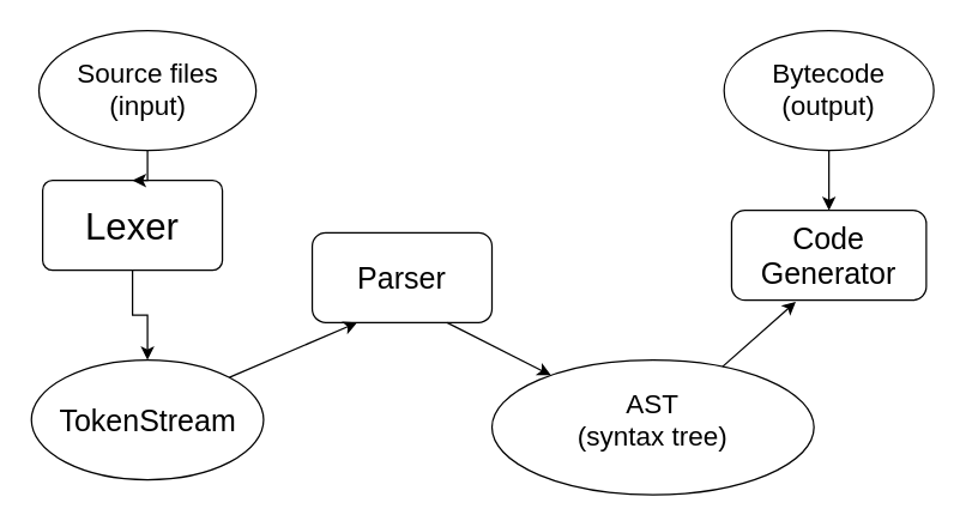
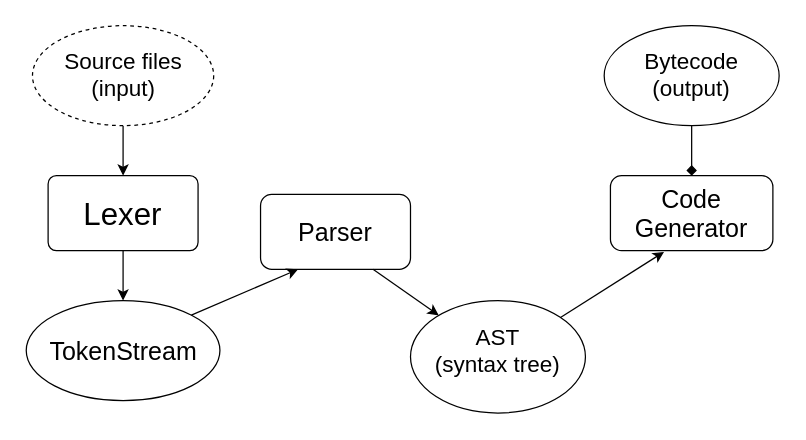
  <mxCell id="0" />
  <mxCell id="1" parent="0" />
  <mxCell id="2" value="&lt;font style=&quot;font-size: 20px;&quot;&gt;Parser&lt;/font&gt;" style="rounded=1;whiteSpace=wrap;html=1;" vertex="1" parent="1"><mxGeometry x="208" y="155" width="120" height="60" as="geometry" /></mxCell>
  <mxCell id="3" style="edgeStyle=orthogonalEdgeStyle;rounded=0;orthogonalLoop=1;jettySize=auto;html=1;entryX=0.5;entryY=0;entryDx=0;entryDy=0;" edge="1" parent="1" source="4" target="6"><mxGeometry relative="1" as="geometry" /></mxCell>
- <mxCell id="4" value="&lt;font style=&quot;font-size: 25px;&quot;&gt;Lexer&lt;/font&gt;" style="rounded=1;whiteSpace=wrap;html=1;arcSize=11;" vertex="1" parent="1"><mxGeometry x="28" y="120" width="120" height="60" as="geometry" /></mxCell>
+ <mxCell id="4" value="&lt;font style=&quot;font-size: 25px;&quot;&gt;Lexer&lt;/font&gt;" style="rounded=1;whiteSpace=wrap;html=1;arcSize=11;" vertex="1" parent="1"><mxGeometry x="38" y="140" width="120" height="60" as="geometry" /></mxCell>
  <mxCell id="5" value="&lt;font style=&quot;font-size: 20px;&quot;&gt;Code Generator&lt;/font&gt;" style="rounded=1;whiteSpace=wrap;html=1;" vertex="1" parent="1"><mxGeometry x="488" y="140" width="130" height="60" as="geometry" /></mxCell>
  <mxCell id="6" value="&lt;font style=&quot;font-size: 20px;&quot;&gt;TokenStream&lt;/font&gt;" style="ellipse;whiteSpace=wrap;html=1;" vertex="1" parent="1"><mxGeometry x="20.5" y="240" width="155" height="80" as="geometry" /></mxCell>
- <mxCell id="7" value="&lt;font style=&quot;font-size: 18px;&quot;&gt;AST&lt;/font&gt;&lt;div style=&quot;font-size: 18px;&quot;&gt;&lt;font style=&quot;font-size: 18px;&quot;&gt;(syntax tree)&lt;/font&gt;&lt;/div&gt;" style="ellipse;whiteSpace=wrap;html=1;spacingTop=-9;" vertex="1" parent="1"><mxGeometry x="328" y="240" width="215" height="90" as="geometry" /></mxCell>
- <mxCell id="8" style="edgeStyle=orthogonalEdgeStyle;rounded=0;orthogonalLoop=1;jettySize=auto;html=1;entryX=0.5;entryY=0;entryDx=0;entryDy=0;" edge="1" parent="1" source="9" target="5"><mxGeometry relative="1" as="geometry" /></mxCell>
+ <mxCell id="7" value="&lt;font style=&quot;font-size: 18px;&quot;&gt;AST&lt;/font&gt;&lt;div style=&quot;font-size: 18px;&quot;&gt;&lt;font style=&quot;font-size: 18px;&quot;&gt;(syntax tree)&lt;/font&gt;&lt;/div&gt;" style="ellipse;whiteSpace=wrap;html=1;spacingTop=-9;" vertex="1" parent="1"><mxGeometry x="328" y="240" width="140" height="90" as="geometry" /></mxCell>
+ <mxCell id="8" style="edgeStyle=orthogonalEdgeStyle;rounded=0;orthogonalLoop=1;jettySize=auto;html=1;entryX=0.5;entryY=0;entryDx=0;entryDy=0;endArrow=diamond;" edge="1" parent="1" source="9" target="5"><mxGeometry relative="1" as="geometry" /></mxCell>
  <mxCell id="9" value="&lt;span style=&quot;font-size: 18px;&quot;&gt;Bytecode&lt;/span&gt;&lt;div&gt;&lt;span style=&quot;font-size: 18px;&quot;&gt;(output)&lt;/span&gt;&lt;/div&gt;" style="ellipse;whiteSpace=wrap;html=1;" vertex="1" parent="1"><mxGeometry x="483" y="20" width="140" height="80" as="geometry" /></mxCell>
  <mxCell id="10" style="edgeStyle=orthogonalEdgeStyle;rounded=0;orthogonalLoop=1;jettySize=auto;html=1;entryX=0.5;entryY=0;entryDx=0;entryDy=0;" edge="1" parent="1" source="11" target="4"><mxGeometry relative="1" as="geometry" /></mxCell>
- <mxCell id="11" value="&lt;span style=&quot;font-size: 18px;&quot;&gt;Source files&lt;/span&gt;&lt;div&gt;&lt;span style=&quot;font-size: 18px;&quot;&gt;(input)&lt;/span&gt;&lt;/div&gt;" style="ellipse;whiteSpace=wrap;html=1;" vertex="1" parent="1"><mxGeometry x="25.5" y="20" width="145" height="80" as="geometry" /></mxCell>
+ <mxCell id="11" value="&lt;span style=&quot;font-size: 18px;&quot;&gt;Source files&lt;/span&gt;&lt;div&gt;&lt;span style=&quot;font-size: 18px;&quot;&gt;(input)&lt;/span&gt;&lt;/div&gt;" style="ellipse;whiteSpace=wrap;html=1;dashed=1;" vertex="1" parent="1"><mxGeometry x="25.5" y="20" width="145" height="80" as="geometry" /></mxCell>
  <mxCell id="12" value="" style="endArrow=classic;html=1;rounded=0;exitX=0.75;exitY=1;exitDx=0;exitDy=0;" edge="1" parent="1" source="2" target="7"><mxGeometry width="50" height="50" relative="1" as="geometry"><mxPoint x="223" y="280" as="sourcePoint" /><mxPoint x="273" y="230" as="targetPoint" /></mxGeometry></mxCell>
  <mxCell id="13" value="" style="endArrow=classic;html=1;rounded=0;exitX=1;exitY=0;exitDx=0;exitDy=0;entryX=0.25;entryY=1;entryDx=0;entryDy=0;" edge="1" parent="1" source="6" target="2"><mxGeometry width="50" height="50" relative="1" as="geometry"><mxPoint x="198" y="290" as="sourcePoint" /><mxPoint x="248" y="240" as="targetPoint" /></mxGeometry></mxCell>
  <mxCell id="14" value="" style="endArrow=classic;html=1;rounded=0;entryX=0.33;entryY=1.017;entryDx=0;entryDy=0;entryPerimeter=0;" edge="1" parent="1" source="7" target="5"><mxGeometry width="50" height="50" relative="1" as="geometry"><mxPoint x="508" y="300" as="sourcePoint" /><mxPoint x="558" y="250" as="targetPoint" /></mxGeometry></mxCell>
